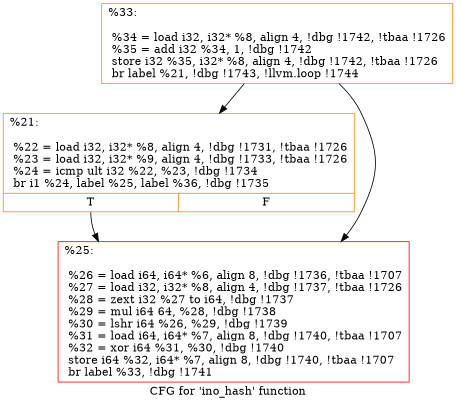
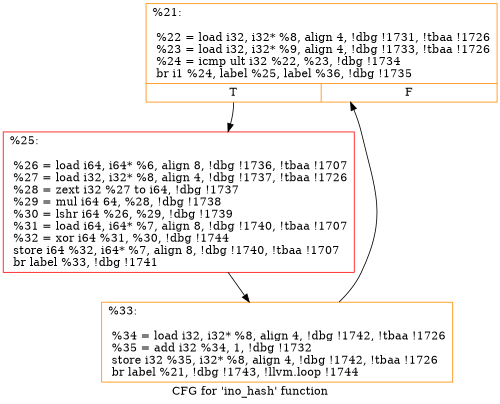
  digraph {
    label="CFG for 'ino_hash' function"
    node [color=darkorange shape=record]
    n1 [label="{%21:\l\l  %22 = load i32, i32* %8, align 4, !dbg !1731, !tbaa !1726\l  %23 = load i32, i32* %9, align 4, !dbg !1733, !tbaa !1726\l  %24 = icmp ult i32 %22, %23, !dbg !1734\l  br i1 %24, label %25, label %36, !dbg !1735\l|{<s0>T|<s1>F}}"]
-   n2 [color=red label="{%25:\l\l  %26 = load i64, i64* %6, align 8, !dbg !1736, !tbaa !1707\l  %27 = load i32, i32* %8, align 4, !dbg !1737, !tbaa !1726\l  %28 = zext i32 %27 to i64, !dbg !1737\l  %29 = mul i64 64, %28, !dbg !1738\l  %30 = lshr i64 %26, %29, !dbg !1739\l  %31 = load i64, i64* %7, align 8, !dbg !1740, !tbaa !1707\l  %32 = xor i64 %31, %30, !dbg !1740\l  store i64 %32, i64* %7, align 8, !dbg !1740, !tbaa !1707\l  br label %33, !dbg !1741\l}"]
-   n3 [label="{%33:\l\l  %34 = load i32, i32* %8, align 4, !dbg !1742, !tbaa !1726\l  %35 = add i32 %34, 1, !dbg !1742\l  store i32 %35, i32* %8, align 4, !dbg !1742, !tbaa !1726\l  br label %21, !dbg !1743, !llvm.loop !1744\l}"]
+   n2 [color=red label="{%25:\l\l  %26 = load i64, i64* %6, align 8, !dbg !1736, !tbaa !1707\l  %27 = load i32, i32* %8, align 4, !dbg !1737, !tbaa !1726\l  %28 = zext i32 %27 to i64, !dbg !1737\l  %29 = mul i64 64, %28, !dbg !1738\l  %30 = lshr i64 %26, %29, !dbg !1739\l  %31 = load i64, i64* %7, align 8, !dbg !1740, !tbaa !1707\l  %32 = xor i64 %31, %30, !dbg !1744\l  store i64 %32, i64* %7, align 8, !dbg !1740, !tbaa !1707\l  br label %33, !dbg !1741\l}"]
+   n3 [label="{%33:\l\l  %34 = load i32, i32* %8, align 4, !dbg !1742, !tbaa !1726\l  %35 = add i32 %34, 1, !dbg !1732\l  store i32 %35, i32* %8, align 4, !dbg !1742, !tbaa !1726\l  br label %21, !dbg !1743, !llvm.loop !1744\l}"]
    n1 -> n2 [tailport=s0]
-   n3 -> n2
+   n2 -> n3
    n3 -> n1
  }
